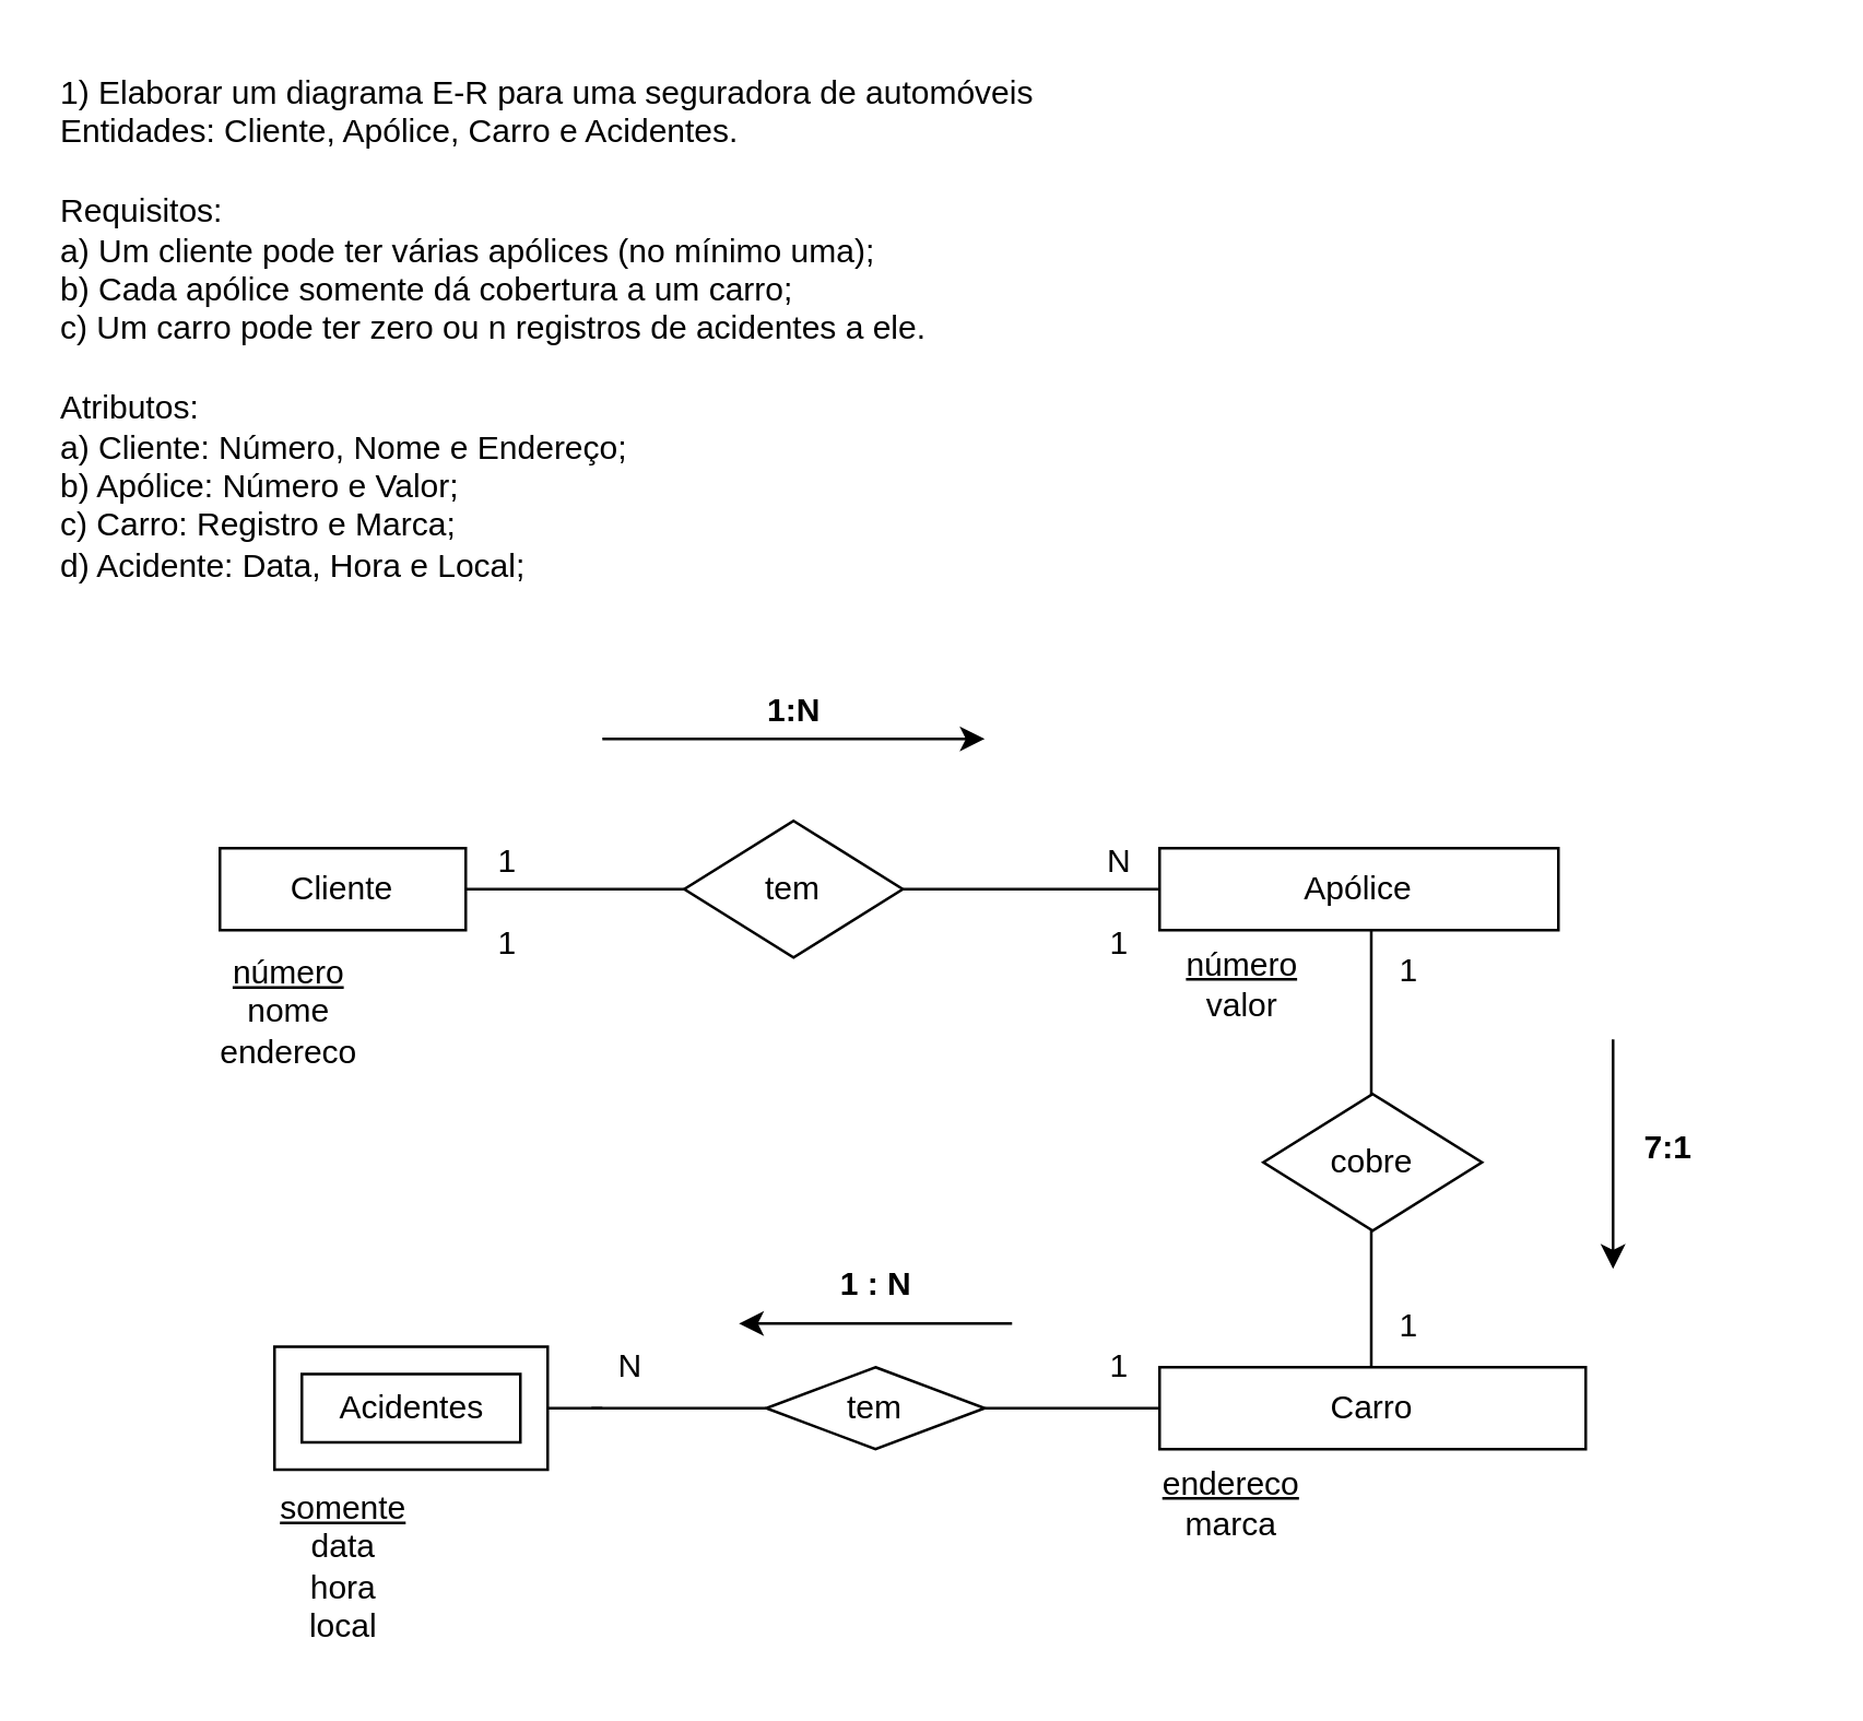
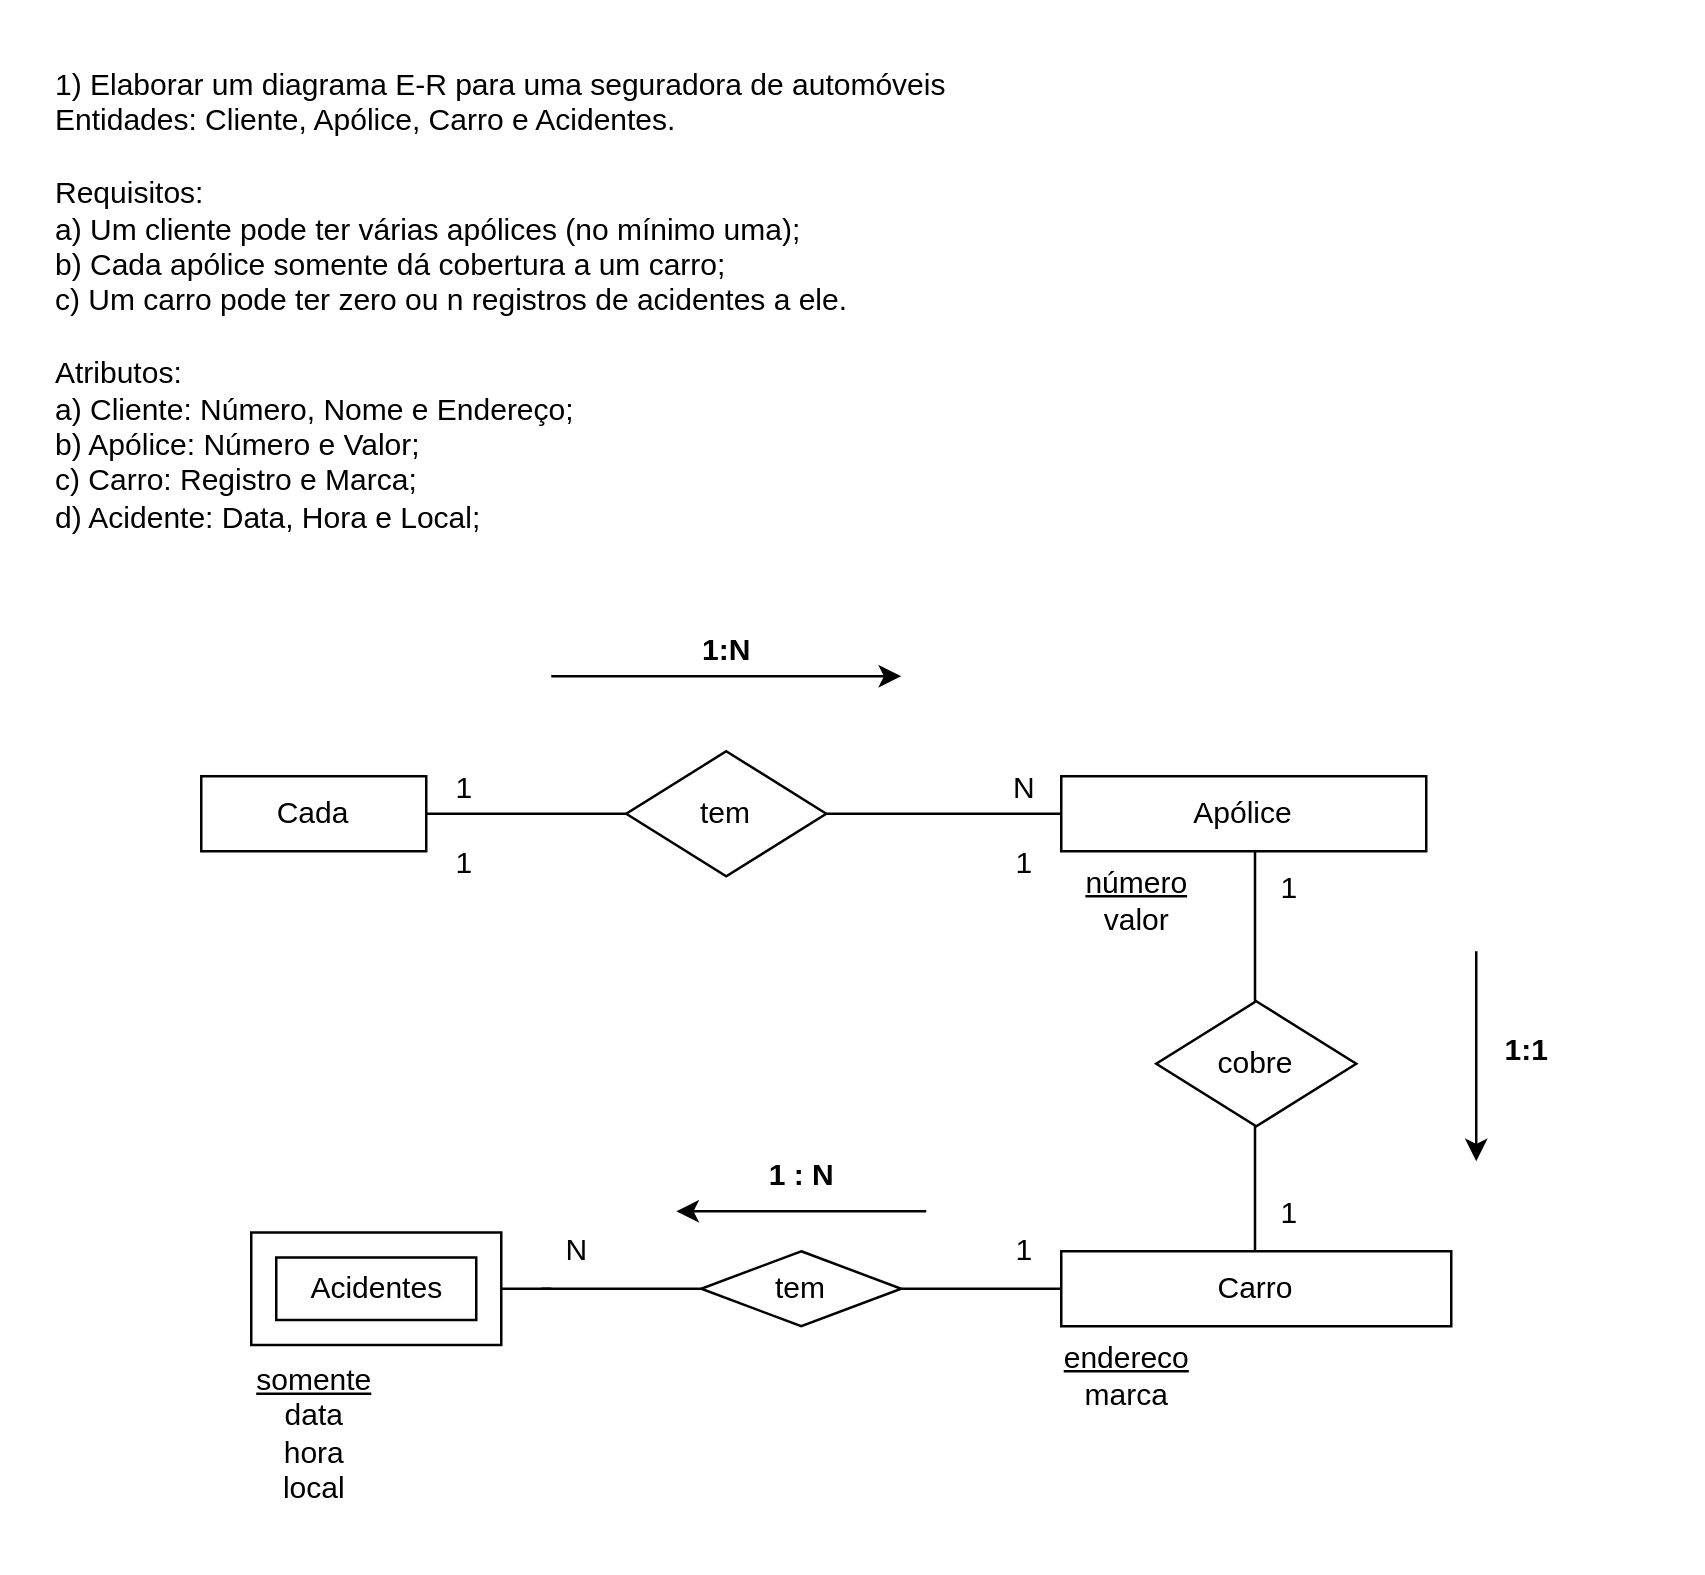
  <mxCell id="0" />
  <mxCell id="1" parent="0" />
  <mxCell id="2" value="1) Elaborar um diagrama E-R para uma seguradora de automóveis &lt;br&gt;Entidades: Cliente, Apólice, Carro e Acidentes.&lt;br&gt;&lt;br&gt;Requisitos:&lt;br&gt;a) Um cliente pode ter várias apólices (no mínimo uma);&lt;br&gt;b) Cada apólice somente dá cobertura a um carro;&lt;br&gt;c) Um carro pode ter zero ou n registros de acidentes a ele.&lt;br&gt;&lt;br&gt;Atributos:&lt;br&gt;a) Cliente: Número, Nome e Endereço;&lt;br&gt;b) Apólice: Número e Valor;&lt;br&gt;c) Carro: Registro e Marca;&lt;br&gt;d) Acidente: Data, Hora e Local;&amp;nbsp;" style="text;whiteSpace=wrap;html=1;" parent="1" vertex="1"><mxGeometry x="20" width="640" height="110" as="geometry" y="20" /></mxCell>
  <mxCell id="3" style="edgeStyle=orthogonalEdgeStyle;rounded=0;orthogonalLoop=1;jettySize=auto;html=1;endArrow=none;endFill=0;startArrow=none;" parent="1" source="9" target="6" edge="1"><mxGeometry relative="1" as="geometry" /></mxCell>
- <mxCell id="4" value="Cliente" style="rounded=0;whiteSpace=wrap;html=1;" parent="1" vertex="1"><mxGeometry x="80" y="310" width="90" height="30" as="geometry" /></mxCell>
+ <mxCell id="4" value="Cada" style="rounded=0;whiteSpace=wrap;html=1;" parent="1" vertex="1"><mxGeometry x="80" y="310" width="90" height="30" as="geometry" /></mxCell>
  <mxCell id="5" style="edgeStyle=orthogonalEdgeStyle;rounded=0;orthogonalLoop=1;jettySize=auto;html=1;endArrow=none;endFill=0;entryX=0.5;entryY=0;entryDx=0;entryDy=0;" parent="1" edge="1"><mxGeometry relative="1" as="geometry"><mxPoint x="501.5" y="500" as="targetPoint" /><mxPoint x="501.5" y="340" as="sourcePoint" /></mxGeometry></mxCell>
  <mxCell id="6" value="Apólice" style="rounded=0;whiteSpace=wrap;html=1;" parent="1" vertex="1"><mxGeometry x="424" y="310" width="146" height="30" as="geometry" /></mxCell>
  <mxCell id="7" value="Carro" style="rounded=0;whiteSpace=wrap;html=1;" parent="1" vertex="1"><mxGeometry x="424" y="500" width="156" height="30" as="geometry" /></mxCell>
  <mxCell id="8" value="" style="edgeStyle=orthogonalEdgeStyle;rounded=0;orthogonalLoop=1;jettySize=auto;html=1;endArrow=none;endFill=0;" parent="1" source="4" target="9" edge="1"><mxGeometry relative="1" as="geometry"><mxPoint x="200" y="325" as="sourcePoint" /><mxPoint x="360" y="325" as="targetPoint" /></mxGeometry></mxCell>
  <mxCell id="9" value="tem" style="rhombus;whiteSpace=wrap;html=1;" parent="1" vertex="1"><mxGeometry x="250" y="300" width="80" height="50" as="geometry" /></mxCell>
  <mxCell id="10" value="cobre" style="rhombus;whiteSpace=wrap;html=1;" parent="1" vertex="1"><mxGeometry x="462" y="400" width="80" height="50" as="geometry" /></mxCell>
  <mxCell id="11" style="edgeStyle=orthogonalEdgeStyle;rounded=0;orthogonalLoop=1;jettySize=auto;html=1;entryX=0;entryY=0.5;entryDx=0;entryDy=0;endArrow=none;endFill=0;" parent="1" source="13" target="7" edge="1"><mxGeometry relative="1" as="geometry" /></mxCell>
  <mxCell id="12" style="edgeStyle=orthogonalEdgeStyle;rounded=0;orthogonalLoop=1;jettySize=auto;html=1;entryX=1;entryY=0.5;entryDx=0;entryDy=0;endArrow=none;endFill=0;" parent="1" source="13" edge="1"><mxGeometry relative="1" as="geometry"><mxPoint x="216" y="515" as="targetPoint" /></mxGeometry></mxCell>
  <mxCell id="13" value="tem" style="rhombus;whiteSpace=wrap;html=1;" parent="1" vertex="1"><mxGeometry x="280" y="500" width="80" height="30" as="geometry" /></mxCell>
  <mxCell id="14" value="N" style="text;html=1;align=center;verticalAlign=middle;resizable=0;points=[];autosize=1;strokeColor=none;fillColor=none;" parent="1" vertex="1"><mxGeometry x="215" y="485" width="30" height="30" as="geometry" /></mxCell>
  <mxCell id="15" value="1" style="text;html=1;align=center;verticalAlign=middle;resizable=0;points=[];autosize=1;strokeColor=none;fillColor=none;" parent="1" vertex="1"><mxGeometry x="394" y="485" width="30" height="30" as="geometry" /></mxCell>
  <mxCell id="16" value="" style="endArrow=classic;html=1;rounded=0;" parent="1" edge="1"><mxGeometry width="50" height="50" relative="1" as="geometry"><mxPoint x="370" y="484" as="sourcePoint" /><mxPoint x="270" y="484" as="targetPoint" /></mxGeometry></mxCell>
  <mxCell id="17" value="" style="endArrow=classic;html=1;rounded=0;" parent="1" edge="1"><mxGeometry width="50" height="50" relative="1" as="geometry"><mxPoint x="590" y="380" as="sourcePoint" /><mxPoint x="590" y="464" as="targetPoint" /></mxGeometry></mxCell>
  <mxCell id="18" value="" style="endArrow=classic;html=1;rounded=0;" parent="1" edge="1"><mxGeometry width="50" height="50" relative="1" as="geometry"><mxPoint x="220" y="270" as="sourcePoint" /><mxPoint x="360" y="270" as="targetPoint" /></mxGeometry></mxCell>
- <mxCell id="19" value="&lt;u&gt;número&lt;br&gt;&lt;/u&gt;nome&lt;br&gt;endereco" style="text;html=1;align=center;verticalAlign=middle;resizable=0;points=[];autosize=1;strokeColor=none;fillColor=none;" parent="1" vertex="1"><mxGeometry x="70" y="340" width="70" height="60" as="geometry" /></mxCell>
  <mxCell id="20" value="&lt;u&gt;número&lt;br&gt;&lt;/u&gt;valor" style="text;html=1;align=center;verticalAlign=middle;resizable=0;points=[];autosize=1;strokeColor=none;fillColor=none;" parent="1" vertex="1"><mxGeometry x="424" y="340" width="60" height="40" as="geometry" /></mxCell>
  <mxCell id="21" value="&lt;u&gt;endereco&lt;/u&gt;&lt;br&gt;marca" style="text;html=1;align=center;verticalAlign=middle;resizable=0;points=[];autosize=1;strokeColor=none;fillColor=none;" parent="1" vertex="1"><mxGeometry x="420" y="530" width="60" height="40" as="geometry" /></mxCell>
  <mxCell id="22" value="&lt;u&gt;somente&lt;/u&gt;&lt;br&gt;data&lt;br&gt;hora&lt;br&gt;local" style="text;html=1;align=center;verticalAlign=middle;resizable=0;points=[];autosize=1;strokeColor=none;fillColor=none;" parent="1" vertex="1"><mxGeometry x="95" y="537.5" width="60" height="70" as="geometry" /></mxCell>
  <mxCell id="23" value="1" style="text;html=1;align=center;verticalAlign=middle;resizable=0;points=[];autosize=1;strokeColor=none;fillColor=none;" parent="1" vertex="1"><mxGeometry x="170" y="300" width="30" height="30" as="geometry" /></mxCell>
  <mxCell id="24" value="N" style="text;html=1;align=center;verticalAlign=middle;resizable=0;points=[];autosize=1;strokeColor=none;fillColor=none;" parent="1" vertex="1"><mxGeometry x="394" y="300" width="30" height="30" as="geometry" /></mxCell>
  <mxCell id="25" value="1" style="text;html=1;align=center;verticalAlign=middle;resizable=0;points=[];autosize=1;strokeColor=none;fillColor=none;" parent="1" vertex="1"><mxGeometry x="500" y="340" width="30" height="30" as="geometry" /></mxCell>
  <mxCell id="26" value="1" style="text;html=1;align=center;verticalAlign=middle;resizable=0;points=[];autosize=1;strokeColor=none;fillColor=none;" parent="1" vertex="1"><mxGeometry x="500" y="470" width="30" height="30" as="geometry" /></mxCell>
- <mxCell id="27" value="7:1" style="text;html=1;align=center;verticalAlign=middle;resizable=0;points=[];autosize=1;strokeColor=none;fillColor=none;fontStyle=1" parent="1" vertex="1"><mxGeometry x="590" y="405" width="40" height="30" as="geometry" /></mxCell>
+ <mxCell id="27" value="1:1" style="text;html=1;align=center;verticalAlign=middle;resizable=0;points=[];autosize=1;strokeColor=none;fillColor=none;fontStyle=1" parent="1" vertex="1"><mxGeometry x="590" y="405" width="40" height="30" as="geometry" /></mxCell>
  <mxCell id="28" value="1" style="text;html=1;align=center;verticalAlign=middle;resizable=0;points=[];autosize=1;strokeColor=none;fillColor=none;" parent="1" vertex="1"><mxGeometry x="394" y="330" width="30" height="30" as="geometry" /></mxCell>
  <mxCell id="29" value="1" style="text;html=1;align=center;verticalAlign=middle;resizable=0;points=[];autosize=1;strokeColor=none;fillColor=none;" parent="1" vertex="1"><mxGeometry x="170" y="330" width="30" height="30" as="geometry" /></mxCell>
  <mxCell id="30" value="1:N" style="text;html=1;align=center;verticalAlign=middle;resizable=0;points=[];autosize=1;strokeColor=none;fillColor=none;fontStyle=1" parent="1" vertex="1"><mxGeometry x="270" y="245" width="40" height="30" as="geometry" /></mxCell>
  <mxCell id="31" value="1 : N" style="text;html=1;align=center;verticalAlign=middle;resizable=0;points=[];autosize=1;strokeColor=none;fillColor=none;fontStyle=1" parent="1" vertex="1"><mxGeometry x="295" y="455" width="50" height="30" as="geometry" /></mxCell>
  <mxCell id="32" style="edgeStyle=orthogonalEdgeStyle;rounded=0;orthogonalLoop=1;jettySize=auto;html=1;exitX=1;exitY=0.5;exitDx=0;exitDy=0;exitPerimeter=0;entryX=0.167;entryY=1;entryDx=0;entryDy=0;entryPerimeter=0;endArrow=none;endFill=0;" edge="1" parent="1" source="33" target="14"><mxGeometry relative="1" as="geometry" /></mxCell>
  <mxCell id="33" value="" style="verticalLabelPosition=bottom;verticalAlign=top;html=1;shape=mxgraph.basic.frame;dx=10;whiteSpace=wrap;rounded=0;shadow=0;glass=0;sketch=0;strokeColor=default;gradientColor=none;" vertex="1" parent="1"><mxGeometry x="100" y="492.5" width="100" height="45" as="geometry" /></mxCell>
  <mxCell id="34" value="Acidentes" style="text;html=1;align=center;verticalAlign=middle;resizable=0;points=[];autosize=1;strokeColor=none;fillColor=none;" vertex="1" parent="1"><mxGeometry x="110" y="500" width="80" height="30" as="geometry" /></mxCell>
